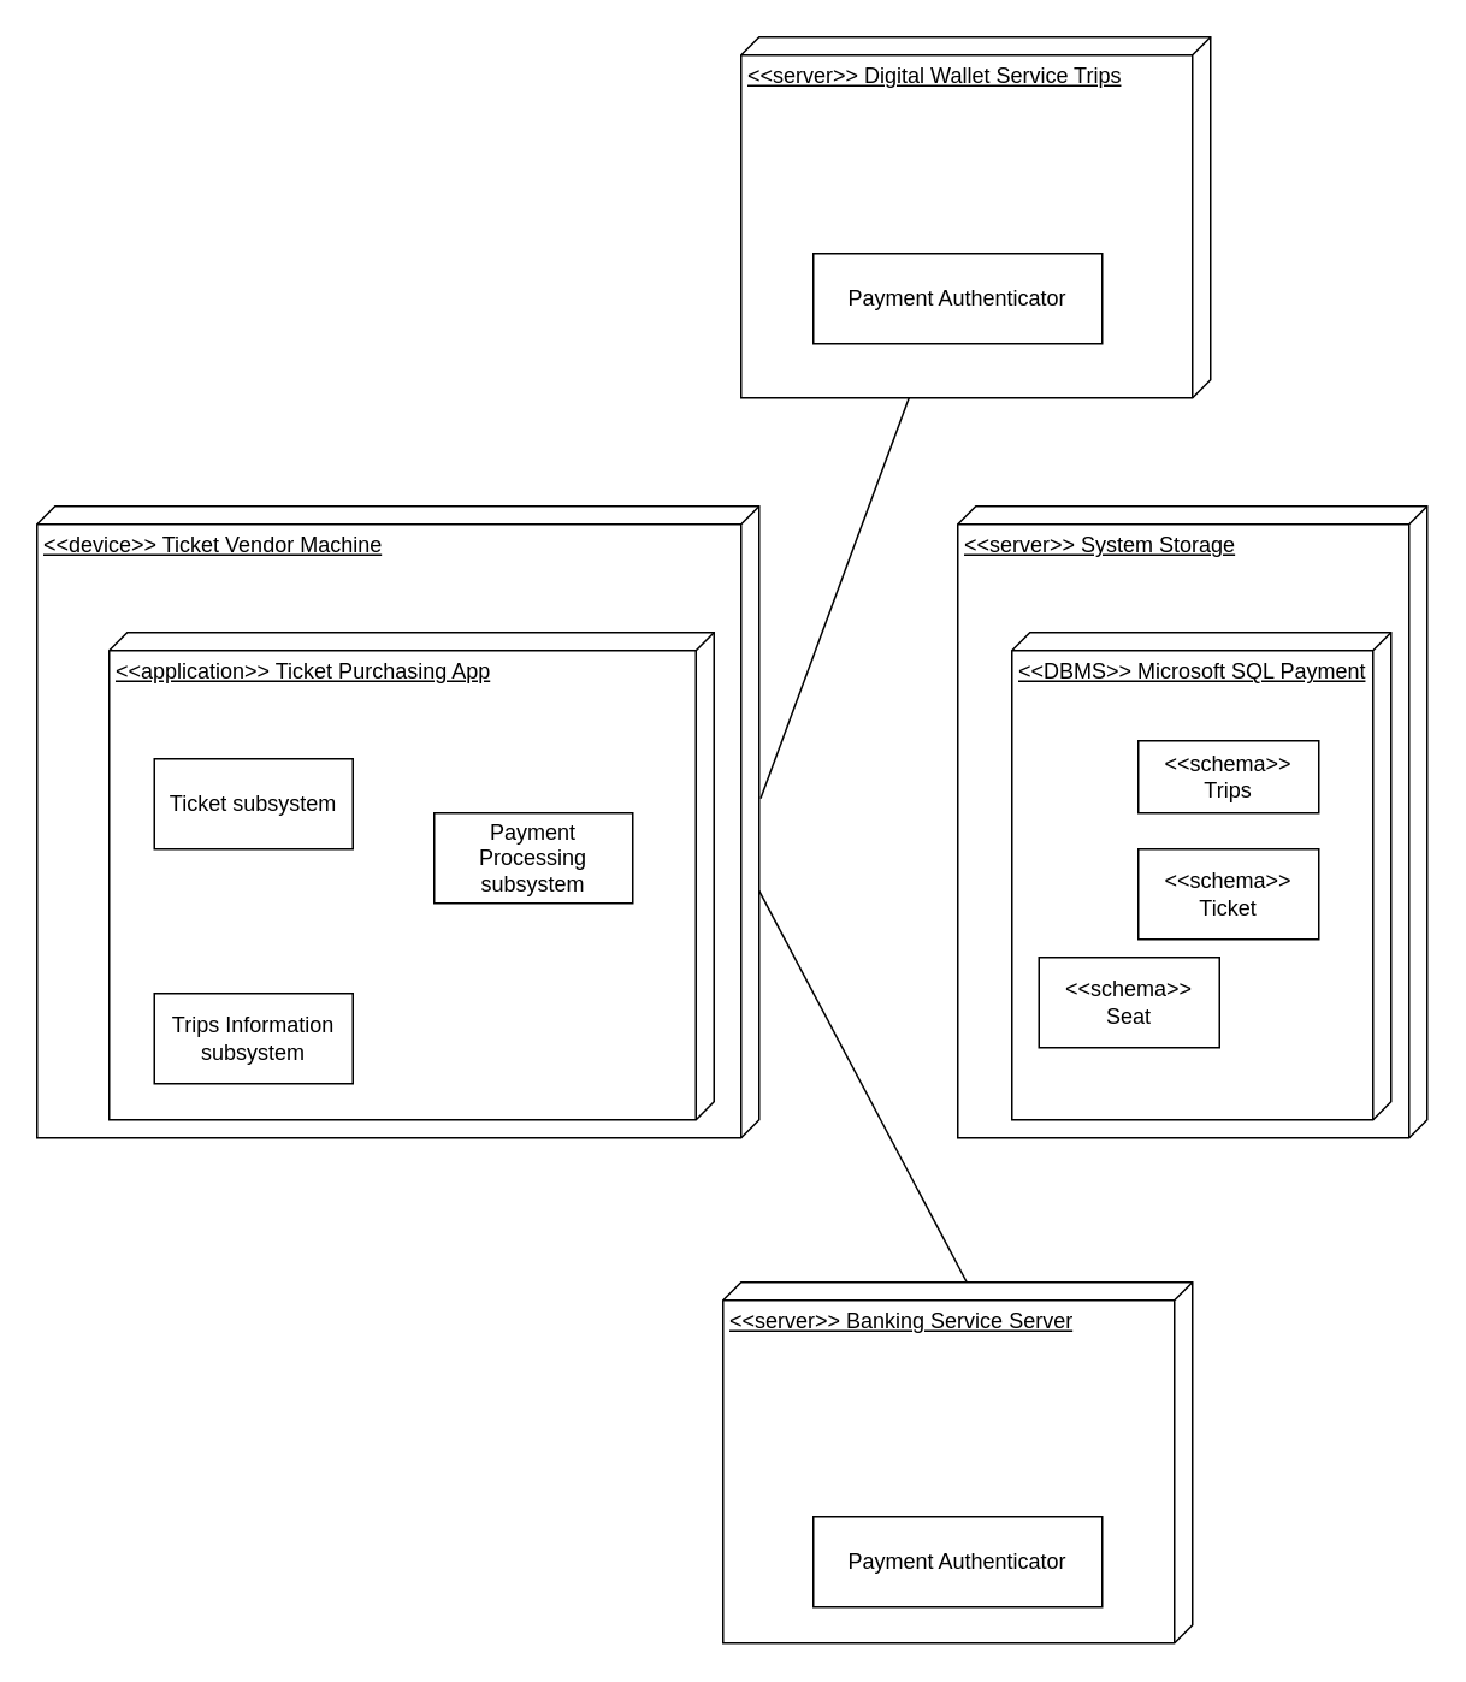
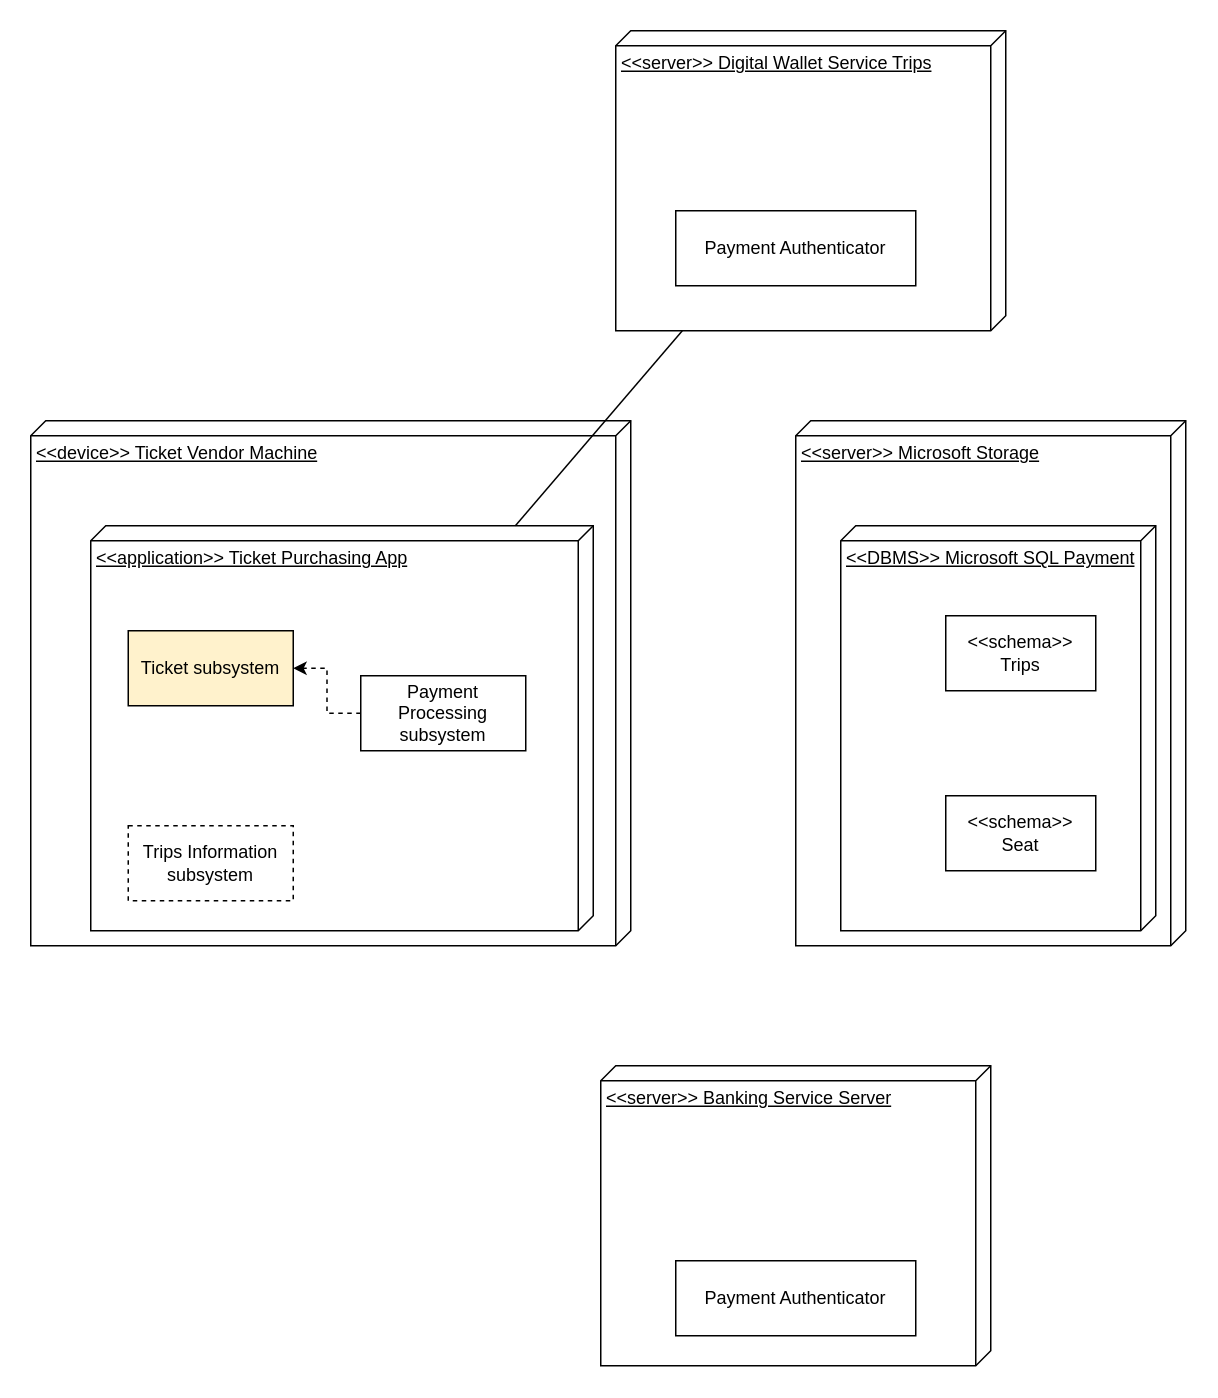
  <mxCell id="0" />
  <mxCell id="1" parent="0" />
  <mxCell id="2" value="&amp;lt;&amp;lt;device&amp;gt;&amp;gt; Ticket Vendor Machine" style="verticalAlign=top;align=left;spacingTop=8;spacingLeft=2;spacingRight=12;shape=cube;size=10;direction=south;fontStyle=4;html=1;whiteSpace=wrap;" vertex="1" parent="1"><mxGeometry x="20" y="280" width="400" height="350" as="geometry" /></mxCell>
  <mxCell id="3" value="&amp;lt;&amp;lt;application&amp;gt;&amp;gt; Ticket Purchasing App" style="verticalAlign=top;align=left;spacingTop=8;spacingLeft=2;spacingRight=12;shape=cube;size=10;direction=south;fontStyle=4;html=1;whiteSpace=wrap;" vertex="1" parent="1"><mxGeometry x="60" y="350" width="335" height="270" as="geometry" /></mxCell>
+ <mxCell id="4" style="edgeStyle=orthogonalEdgeStyle;rounded=0;orthogonalLoop=1;jettySize=auto;html=1;entryX=1;entryY=0.5;entryDx=0;entryDy=0;dashed=1;" edge="1" parent="1" source="5" target="7"><mxGeometry relative="1" as="geometry" /></mxCell>
  <mxCell id="5" value="Payment Processing subsystem" style="html=1;whiteSpace=wrap;" vertex="1" parent="1"><mxGeometry x="240" y="450" width="110" height="50" as="geometry" /></mxCell>
- <mxCell id="6" value="Trips Information subsystem" style="html=1;whiteSpace=wrap;" vertex="1" parent="1"><mxGeometry x="85" y="550" width="110" height="50" as="geometry" /></mxCell>
- <mxCell id="7" value="Ticket subsystem" style="html=1;whiteSpace=wrap;" vertex="1" parent="1"><mxGeometry x="85" y="420" width="110" height="50" as="geometry" /></mxCell>
+ <mxCell id="6" value="Trips Information subsystem" style="html=1;whiteSpace=wrap;dashed=1;" vertex="1" parent="1"><mxGeometry x="85" y="550" width="110" height="50" as="geometry" /></mxCell>
+ <mxCell id="7" value="Ticket subsystem" style="html=1;whiteSpace=wrap;fillColor=#fff2cc;" vertex="1" parent="1"><mxGeometry x="85" y="420" width="110" height="50" as="geometry" /></mxCell>
  <mxCell id="8" value="" style="group" vertex="1" connectable="0" parent="1"><mxGeometry x="530" y="280" width="260" height="350" as="geometry" /></mxCell>
- <mxCell id="9" value="&amp;lt;&amp;lt;server&amp;gt;&amp;gt; System Storage" style="verticalAlign=top;align=left;spacingTop=8;spacingLeft=2;spacingRight=12;shape=cube;size=10;direction=south;fontStyle=4;html=1;whiteSpace=wrap;" vertex="1" parent="8"><mxGeometry width="260" height="350" as="geometry" /></mxCell>
+ <mxCell id="9" value="&amp;lt;&amp;lt;server&amp;gt;&amp;gt; Microsoft Storage" style="verticalAlign=top;align=left;spacingTop=8;spacingLeft=2;spacingRight=12;shape=cube;size=10;direction=south;fontStyle=4;html=1;whiteSpace=wrap;" vertex="1" parent="8"><mxGeometry width="260" height="350" as="geometry" /></mxCell>
  <mxCell id="10" value="&amp;lt;&amp;lt;DBMS&amp;gt;&amp;gt; Microsoft SQL Payment" style="verticalAlign=top;align=left;spacingTop=8;spacingLeft=2;spacingRight=12;shape=cube;size=10;direction=south;fontStyle=4;html=1;whiteSpace=wrap;" vertex="1" parent="8"><mxGeometry x="30" y="70" width="210" height="270" as="geometry" /></mxCell>
- <mxCell id="11" value="&amp;lt;&amp;lt;schema&amp;gt;&amp;gt;&lt;br&gt;Trips" style="html=1;whiteSpace=wrap;" vertex="1" parent="8"><mxGeometry x="100" y="130" width="100" height="40" as="geometry" /></mxCell>
- <mxCell id="12" value="&amp;lt;&amp;lt;schema&amp;gt;&amp;gt;&lt;br&gt;Ticket" style="html=1;whiteSpace=wrap;" vertex="1" parent="8"><mxGeometry x="100" y="190" width="100" height="50" as="geometry" /></mxCell>
- <mxCell id="13" value="&amp;lt;&amp;lt;schema&amp;gt;&amp;gt;&lt;br&gt;Seat" style="html=1;whiteSpace=wrap;" vertex="1" parent="8"><mxGeometry x="45" y="250" width="100" height="50" as="geometry" /></mxCell>
- <mxCell id="14" style="rounded=0;orthogonalLoop=1;jettySize=auto;html=1;entryX=0.609;entryY=0;entryDx=0;entryDy=0;entryPerimeter=0;endArrow=none;endFill=0;exitX=0;exitY=0;exitDx=0;exitDy=125;exitPerimeter=0;" edge="1" parent="1" source="16" target="2"><mxGeometry relative="1" as="geometry" /></mxCell>
+ <mxCell id="11" value="&amp;lt;&amp;lt;schema&amp;gt;&amp;gt;&lt;br&gt;Trips" style="html=1;whiteSpace=wrap;" vertex="1" parent="8"><mxGeometry x="100" y="130" width="100" height="50" as="geometry" /></mxCell>
+ <mxCell id="13" value="&amp;lt;&amp;lt;schema&amp;gt;&amp;gt;&lt;br&gt;Seat" style="html=1;whiteSpace=wrap;" vertex="1" parent="8"><mxGeometry x="100" y="250" width="100" height="50" as="geometry" /></mxCell>
  <mxCell id="15" value="" style="group" vertex="1" connectable="0" parent="1"><mxGeometry x="400" y="710" width="260" height="200" as="geometry" /></mxCell>
  <mxCell id="16" value="&amp;lt;&amp;lt;server&amp;gt;&amp;gt; Banking Service Server" style="verticalAlign=top;align=left;spacingTop=8;spacingLeft=2;spacingRight=12;shape=cube;size=10;direction=south;fontStyle=4;html=1;whiteSpace=wrap;" vertex="1" parent="15"><mxGeometry width="260" height="200" as="geometry" /></mxCell>
  <mxCell id="17" value="Payment Authenticator" style="html=1;whiteSpace=wrap;" vertex="1" parent="15"><mxGeometry x="50" y="130" width="160" height="50" as="geometry" /></mxCell>
- <mxCell id="18" style="rounded=0;orthogonalLoop=1;jettySize=auto;html=1;entryX=0.463;entryY=-0.002;entryDx=0;entryDy=0;entryPerimeter=0;endArrow=none;endFill=0;" edge="1" parent="1" source="20" target="2"><mxGeometry relative="1" as="geometry" /></mxCell>
+ <mxCell id="18" style="rounded=0;orthogonalLoop=1;jettySize=auto;html=1;endArrow=none;endFill=0;" edge="1" parent="1" source="20" target="3"><mxGeometry relative="1" as="geometry" /></mxCell>
  <mxCell id="19" value="" style="group" vertex="1" connectable="0" parent="1"><mxGeometry x="410" y="20" width="260" height="200" as="geometry" /></mxCell>
  <mxCell id="20" value="&amp;lt;&amp;lt;server&amp;gt;&amp;gt; Digital Wallet Service Trips" style="verticalAlign=top;align=left;spacingTop=8;spacingLeft=2;spacingRight=12;shape=cube;size=10;direction=south;fontStyle=4;html=1;whiteSpace=wrap;" vertex="1" parent="19"><mxGeometry width="260" height="200" as="geometry" /></mxCell>
  <mxCell id="21" value="Payment Authenticator" style="html=1;whiteSpace=wrap;" vertex="1" parent="19"><mxGeometry x="40" y="120" width="160" height="50" as="geometry" /></mxCell>
